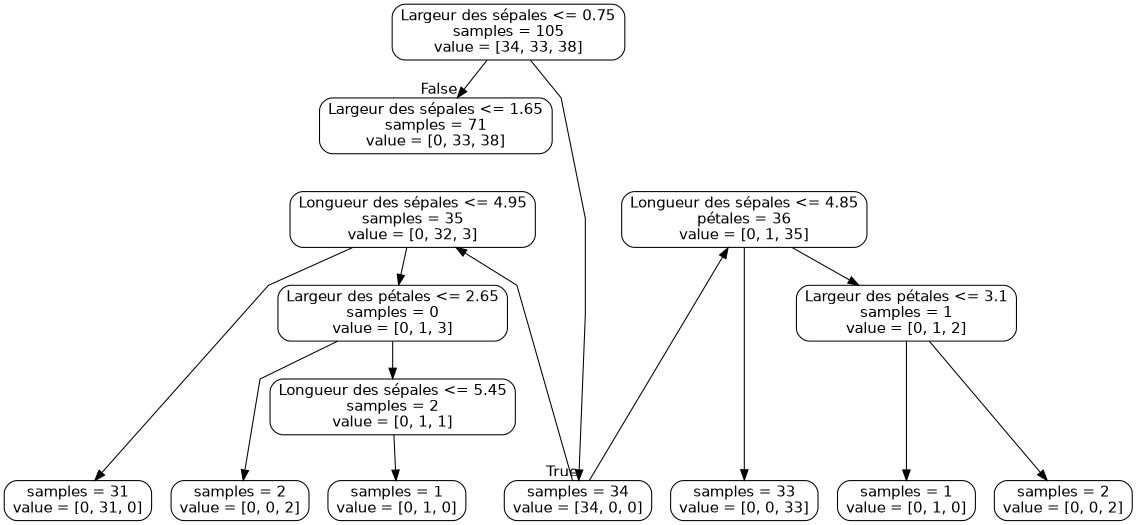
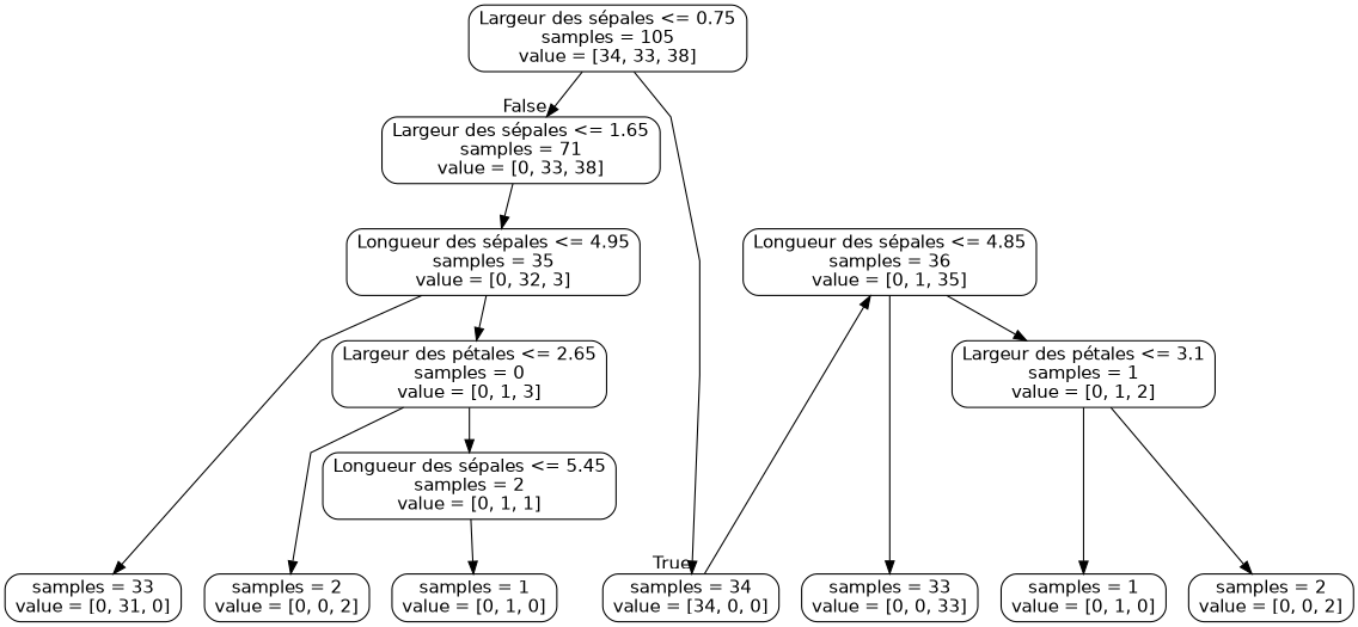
  digraph {
    ranksep=equally
    splines=polyline
    node [color=black fontname=helvetica shape=box style=rounded]
    edge [fontname=helvetica]
    n1 [label="Largeur des sépales <= 0.75\nsamples = 105\nvalue = [34, 33, 38]"]
    n2 [label="Largeur des sépales <= 1.65\nsamples = 71\nvalue = [0, 33, 38]"]
    n3 [label="Longueur des sépales <= 4.95\nsamples = 35\nvalue = [0, 32, 3]"]
-   n4 [label="Longueur des sépales <= 4.85\npétales = 36\nvalue = [0, 1, 35]"]
+   n4 [label="Longueur des sépales <= 4.85\nsamples = 36\nvalue = [0, 1, 35]"]
    n5 [label="Largeur des pétales <= 2.65\nsamples = 0\nvalue = [0, 1, 3]"]
    n6 [label="Largeur des pétales <= 3.1\nsamples = 1\nvalue = [0, 1, 2]"]
    n7 [label="Longueur des sépales <= 5.45\nsamples = 2\nvalue = [0, 1, 1]"]
    n8 [label="samples = 34\nvalue = [34, 0, 0]"]
-   n9 [label="samples = 31\nvalue = [0, 31, 0]"]
+   n9 [label="samples = 33\nvalue = [0, 31, 0]"]
    n10 [label="samples = 2\nvalue = [0, 0, 2]"]
    n11 [label="samples = 1\nvalue = [0, 1, 0]"]
    n12 [label="samples = 2\nvalue = [0, 0, 2]"]
    n13 [label="samples = 1\nvalue = [0, 1, 0]"]
    n14 [label="samples = 33\nvalue = [0, 0, 33]"]
    subgraph sub_1 {
      rank=same
      n1
    }
    subgraph sub_2 {
      rank=same
      n2
    }
    subgraph sub_3 {
      rank=same
      n3
      n4
    }
    subgraph sub_4 {
      rank=same
      n5
      n6
    }
    subgraph sub_5 {
      rank=same
      n7
    }
    subgraph sub_6 {
      rank=same
      n8
      n9
      n10
      n11
      n12
      n13
      n14
    }
    n1 -> n2 [headlabel=False labelangle=-45 labeldistance=2.5]
    n1 -> n8 [headlabel=True labelangle=45 labeldistance=2.5]
-   n8 -> n3
+   n2 -> n3
    n3 -> n5
    n3 -> n9
    n4 -> n6
    n4 -> n14
    n5 -> n7
    n5 -> n10
    n6 -> n12
    n6 -> n13
    n7 -> n11
    n8 -> n4
  }
